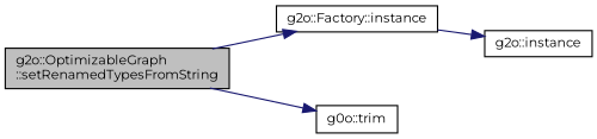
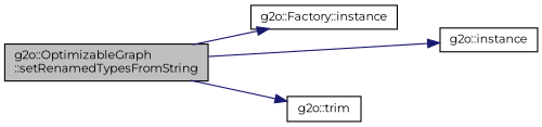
  digraph {
    fontname=Montserrat
    rankdir=LR
    node [color=black fillcolor=white fontname=Montserrat fontsize=10 shape=record style=filled]
    edge [color=midnightblue fontname=Montserrat fontsize=10 labelfontname=Helvetica labelfontsize=10 style=solid]
    n1 [fillcolor=grey75 fontcolor=black height=0.2 label="g2o::OptimizableGraph\l::setRenamedTypesFromString" width=0.4]
    n2 [height=0.2 label="g2o::Factory::instance" width=0.4]
    n3 [height=0.2 label="g2o::instance" width=0.4]
-   n4 [height=0.2 label="g0o::trim" width=0.4]
+   n4 [height=0.2 label="g2o::trim" width=0.4]
    n1 -> n2
-   n2 -> n3
+   n1 -> n3
    n1 -> n4
  }
